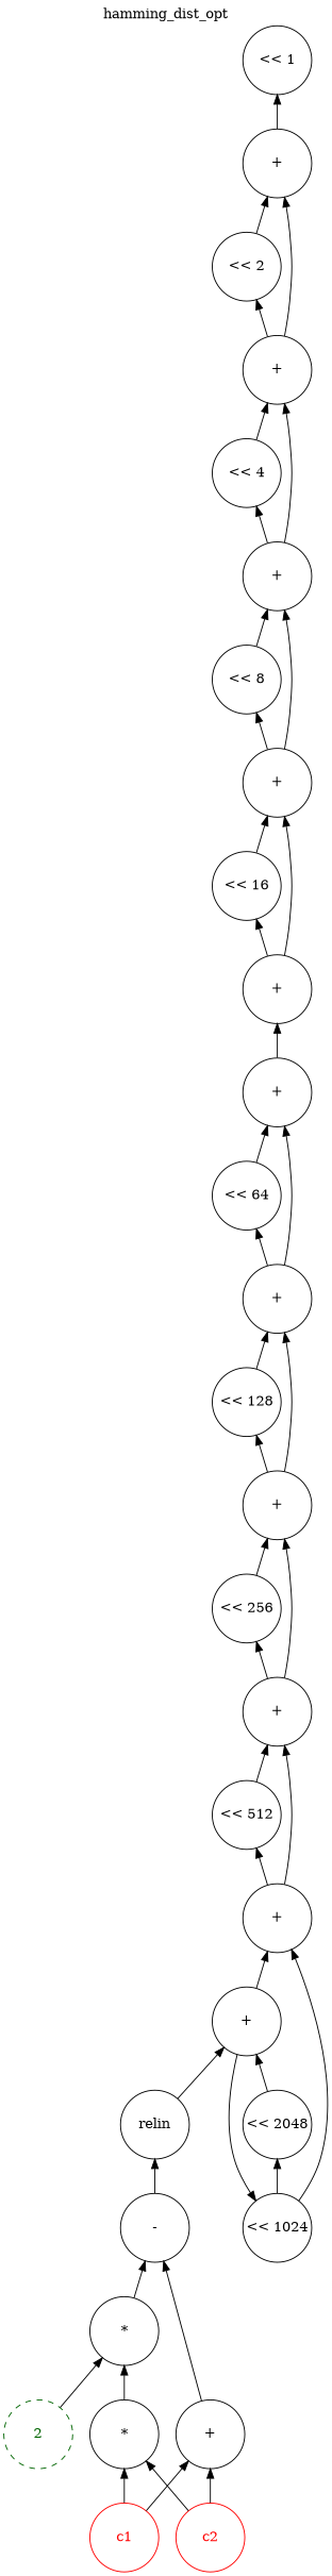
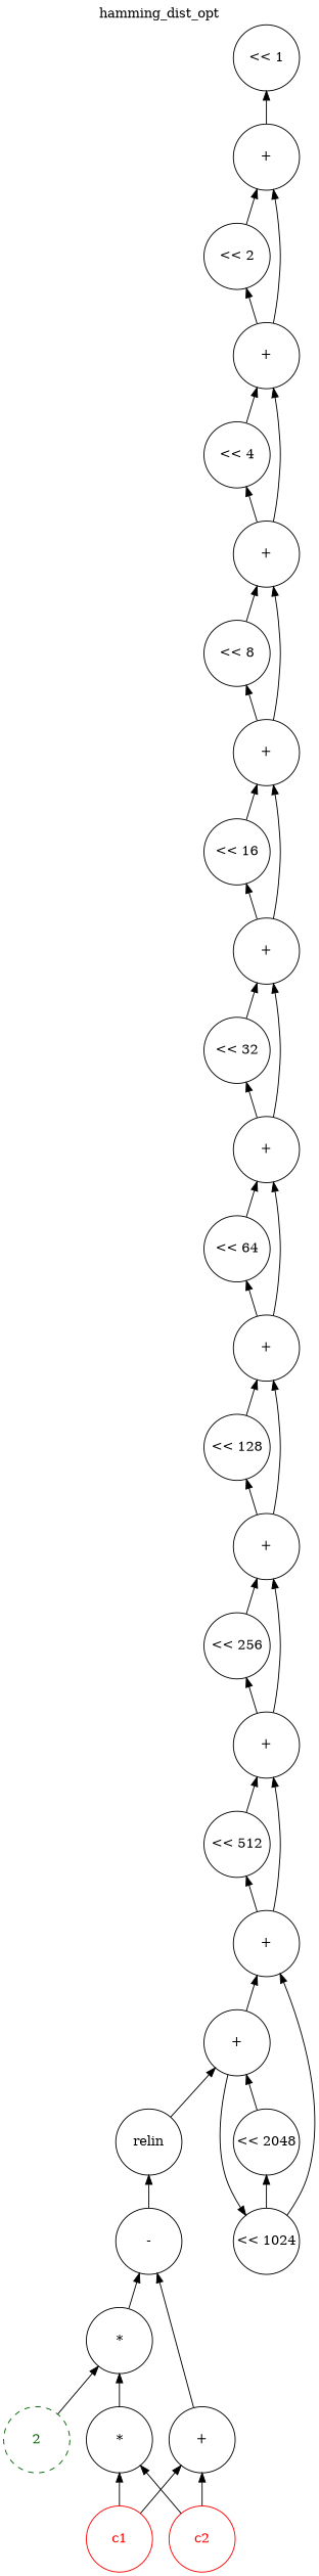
  digraph {
    label=hamming_dist_opt
    labelloc=t
    node [color=black fontcolor=black margin=0 shape=circle style=solid]
    edge [dir=back]
    n1 [color=red fontcolor=red label=c1 width=1]
    n2 [color=red fontcolor=red label=c2 width=1]
    n3 [label="+" width=1]
    n4 [label="*" width=1]
    n5 [color=darkgreen fontcolor=darkgreen label=2 style=dashed width=1]
    n6 [label="*" width=1]
    n7 [label="-" width=1]
    n8 [label=relin width=1]
    n9 [label="<< 2048" width=1]
    n10 [label="<< 1024" width=1]
    n11 [label="+" width=1]
    n12 [label="+" width=1]
    n13 [label="<< 512" width=1]
    n14 [label="+" width=1]
    n15 [label="<< 256" width=1]
    n16 [label="+" width=1]
    n17 [label="<< 128" width=1]
    n18 [label="+" width=1]
    n19 [label="<< 64" width=1]
    n20 [label="+" width=1]
+   n21 [label="<< 32" width=1]
    n22 [label="+" width=1]
    n23 [label="<< 16" width=1]
    n24 [label="+" width=1]
    n25 [label="<< 8" width=1]
    n26 [label="+" width=1]
    n27 [label="<< 4" width=1]
    n28 [label="+" width=1]
    n29 [label="<< 2" width=1]
    n30 [label="+" width=1]
    n31 [label="<< 1" width=1]
    n3 -> n1
    n3 -> n2
    n4 -> n1
    n4 -> n2
    n6 -> n4
    n6 -> n5
    n7 -> n3
    n7 -> n6
    n8 -> n7
    n9 -> n10
    n10 -> n11
    n11 -> n8
    n11 -> n9
    n12 -> n10
    n12 -> n11
    n13 -> n12
    n14 -> n12
    n14 -> n13
    n15 -> n14
    n16 -> n14
    n16 -> n15
    n17 -> n16
    n18 -> n16
    n18 -> n17
    n19 -> n18
    n20 -> n18
    n20 -> n19
+   n21 -> n20
    n22 -> n20
+   n22 -> n21
    n23 -> n22
    n24 -> n22
    n24 -> n23
    n25 -> n24
    n26 -> n24
    n26 -> n25
    n27 -> n26
    n28 -> n26
    n28 -> n27
    n29 -> n28
    n30 -> n28
    n30 -> n29
    n31 -> n30
  }
